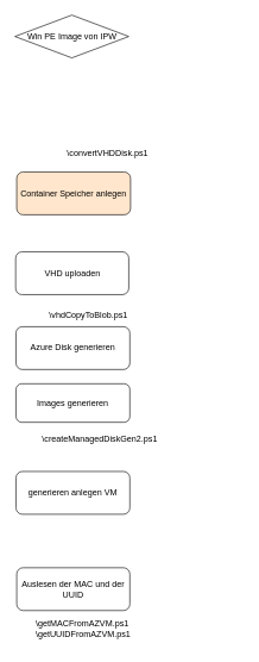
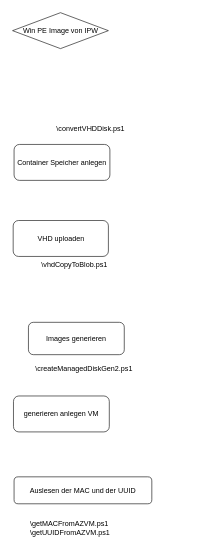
  <mxCell id="0" />
  <mxCell id="1" parent="0" />
  <mxCell id="2" value="Win PE Image von IPW" style="rhombus;whiteSpace=wrap;html=1;" vertex="1" parent="1"><mxGeometry x="20.5" y="20" width="160" height="60" as="geometry" /></mxCell>
- <mxCell id="3" value="Container Speicher anlegen" style="rounded=1;whiteSpace=wrap;html=1;fillColor=#ffe6cc;" vertex="1" parent="1"><mxGeometry x="23" y="240" width="160" height="60" as="geometry" /></mxCell>
- <mxCell id="4" value="Azure Disk generieren" style="rounded=1;whiteSpace=wrap;html=1;" vertex="1" parent="1"><mxGeometry x="22" y="457" width="160" height="60" as="geometry" /></mxCell>
- <mxCell id="5" value="Images generieren" style="rounded=1;whiteSpace=wrap;html=1;" vertex="1" parent="1"><mxGeometry x="22" y="537" width="160" height="54" as="geometry" /></mxCell>
+ <mxCell id="3" value="Container Speicher anlegen" style="rounded=1;whiteSpace=wrap;html=1;" vertex="1" parent="1"><mxGeometry x="23" y="240" width="160" height="60" as="geometry" /></mxCell>
+ <mxCell id="5" value="Images generieren" style="rounded=1;whiteSpace=wrap;html=1;" vertex="1" parent="1"><mxGeometry x="47" y="537" width="160" height="54" as="geometry" /></mxCell>
  <mxCell id="6" value="generieren anlegen VM" style="rounded=1;whiteSpace=wrap;html=1;" vertex="1" parent="1"><mxGeometry x="22" y="660" width="160" height="60" as="geometry" /></mxCell>
- <mxCell id="7" value="Auslesen der MAC und der UUID" style="rounded=1;whiteSpace=wrap;html=1;" vertex="1" parent="1"><mxGeometry x="23" y="795" width="159" height="60" as="geometry" /></mxCell>
+ <mxCell id="7" value="Auslesen der MAC und der UUID" style="rounded=1;whiteSpace=wrap;html=1;" vertex="1" parent="1"><mxGeometry x="23" y="795" width="230" height="45" as="geometry" /></mxCell>
  <mxCell id="8" value="\convertVHDDisk.ps1" style="text;html=1;" vertex="1" parent="1"><mxGeometry x="92" y="200" width="250" height="30" as="geometry" /></mxCell>
  <mxCell id="9" value="\createManagedDiskGen2.ps1" style="text;html=1;" vertex="1" parent="1"><mxGeometry x="57" y="600" width="160" height="30" as="geometry" /></mxCell>
  <mxCell id="10" value="\getMACFromAZVM.ps1" style="text;html=1;" vertex="1" parent="1"><mxGeometry x="48" y="860" width="270" height="30" as="geometry" /></mxCell>
  <mxCell id="11" value="\getUUIDFromAZVM.ps1" style="text;html=1;" vertex="1" parent="1"><mxGeometry x="48" y="875" width="150" height="30" as="geometry" /></mxCell>
- <mxCell id="12" value="VHD uploaden" style="rounded=1;whiteSpace=wrap;html=1;" vertex="1" parent="1"><mxGeometry x="21.5" y="352" width="159" height="60" as="geometry" /></mxCell>
+ <mxCell id="12" value="VHD uploaden" style="rounded=1;whiteSpace=wrap;html=1;" vertex="1" parent="1"><mxGeometry x="21.5" y="367" width="159" height="60" as="geometry" /></mxCell>
  <mxCell id="13" value="\vhdCopyToBlob.ps1" style="text;html=1;" vertex="1" parent="1"><mxGeometry x="66.5" y="427" width="130" height="30" as="geometry" /></mxCell>
